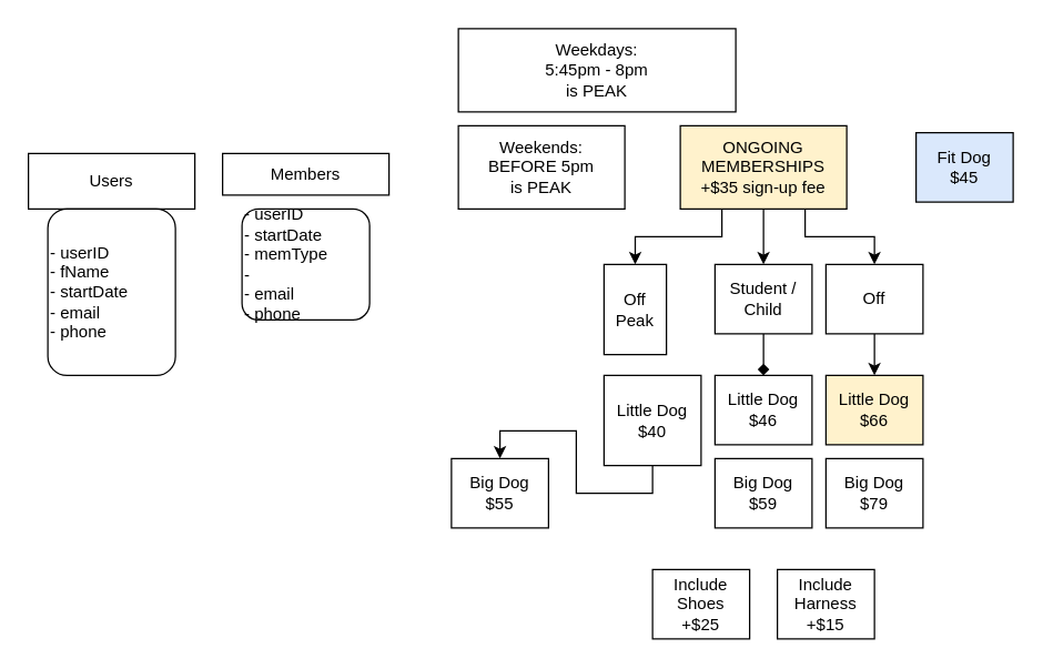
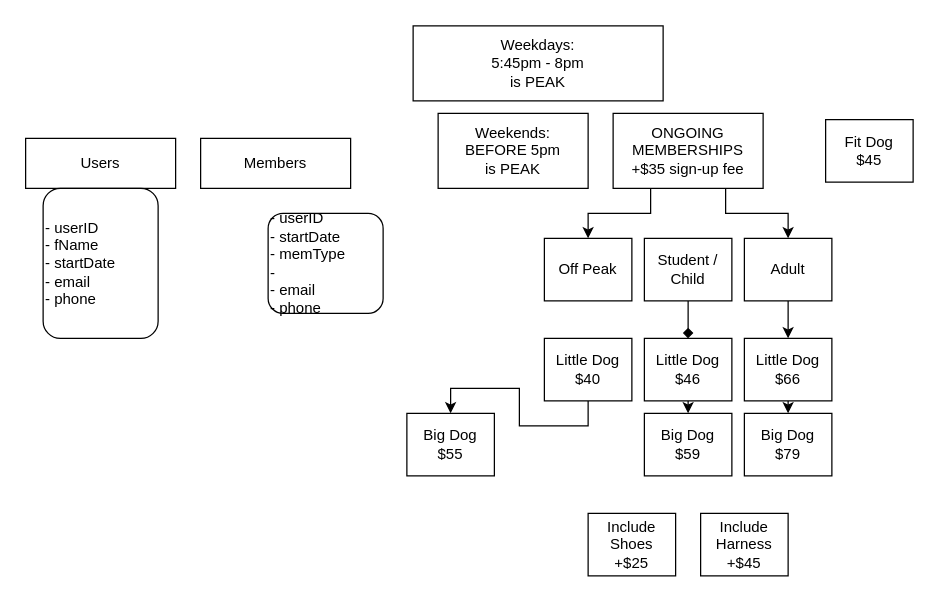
  <mxCell id="0" />
  <mxCell id="1" parent="0" />
  <mxCell id="2" value="Users" style="rounded=0;whiteSpace=wrap;html=1;" vertex="1" parent="1"><mxGeometry x="20" y="110" width="120" height="40" as="geometry" /></mxCell>
  <mxCell id="3" value="- userID&lt;br&gt;- fName&lt;br&gt;- startDate&lt;br&gt;- email&lt;br&gt;- phone" style="rounded=1;whiteSpace=wrap;html=1;align=left;" vertex="1" parent="1"><mxGeometry x="34" y="150" width="92" height="120" as="geometry" /></mxCell>
- <mxCell id="4" value="Members" style="rounded=0;whiteSpace=wrap;html=1;" vertex="1" parent="1"><mxGeometry x="160" y="110" width="120" height="30" as="geometry" /></mxCell>
- <mxCell id="5" value="- userID&lt;br&gt;- startDate&lt;br&gt;- memType&lt;br&gt;-&amp;nbsp;&lt;br&gt;- email&lt;br&gt;- phone" style="rounded=1;whiteSpace=wrap;html=1;align=left;" vertex="1" parent="1"><mxGeometry x="174" y="150" width="92" height="80" as="geometry" /></mxCell>
- <mxCell id="6" style="edgeStyle=orthogonalEdgeStyle;rounded=0;orthogonalLoop=1;jettySize=auto;html=1;exitX=0.5;exitY=1;exitDx=0;exitDy=0;entryX=0.5;entryY=0;entryDx=0;entryDy=0;" edge="1" parent="1" source="9" target="16"><mxGeometry relative="1" as="geometry" /></mxCell>
+ <mxCell id="4" value="Members" style="rounded=0;whiteSpace=wrap;html=1;" vertex="1" parent="1"><mxGeometry x="160" y="110" width="120" height="40" as="geometry" /></mxCell>
+ <mxCell id="5" value="- userID&lt;br&gt;- startDate&lt;br&gt;- memType&lt;br&gt;-&amp;nbsp;&lt;br&gt;- email&lt;br&gt;- phone" style="rounded=1;whiteSpace=wrap;html=1;align=left;" vertex="1" parent="1"><mxGeometry x="214" y="170" width="92" height="80" as="geometry" /></mxCell>
  <mxCell id="7" style="edgeStyle=orthogonalEdgeStyle;rounded=0;orthogonalLoop=1;jettySize=auto;html=1;exitX=0.75;exitY=1;exitDx=0;exitDy=0;entryX=0.5;entryY=0;entryDx=0;entryDy=0;" edge="1" parent="1" source="9" target="14"><mxGeometry relative="1" as="geometry" /></mxCell>
  <mxCell id="8" style="edgeStyle=orthogonalEdgeStyle;rounded=0;orthogonalLoop=1;jettySize=auto;html=1;exitX=0.25;exitY=1;exitDx=0;exitDy=0;entryX=0.5;entryY=0;entryDx=0;entryDy=0;" edge="1" parent="1" source="9" target="17"><mxGeometry relative="1" as="geometry" /></mxCell>
- <mxCell id="9" value="ONGOING MEMBERSHIPS&lt;br&gt;+$35 sign-up fee" style="whiteSpace=wrap;html=1;align=center;fillColor=#fff2cc;" vertex="1" parent="1"><mxGeometry x="490" y="90" width="120" height="60" as="geometry" /></mxCell>
+ <mxCell id="9" value="ONGOING MEMBERSHIPS&lt;br&gt;+$35 sign-up fee" style="whiteSpace=wrap;html=1;align=center;" vertex="1" parent="1"><mxGeometry x="490" y="90" width="120" height="60" as="geometry" /></mxCell>
  <mxCell id="10" value="Big Dog&lt;br&gt;$55" style="whiteSpace=wrap;html=1;align=center;" vertex="1" parent="1"><mxGeometry x="325" y="330" width="70" height="50" as="geometry" /></mxCell>
  <mxCell id="11" style="edgeStyle=orthogonalEdgeStyle;rounded=0;orthogonalLoop=1;jettySize=auto;html=1;exitX=0.5;exitY=1;exitDx=0;exitDy=0;entryX=0.5;entryY=0;entryDx=0;entryDy=0;" edge="1" parent="1" source="12" target="10"><mxGeometry relative="1" as="geometry" /></mxCell>
- <mxCell id="12" value="Little Dog&lt;br&gt;$40" style="whiteSpace=wrap;html=1;align=center;" vertex="1" parent="1"><mxGeometry x="435" y="270" width="70" height="65" as="geometry" /></mxCell>
+ <mxCell id="12" value="Little Dog&lt;br&gt;$40" style="whiteSpace=wrap;html=1;align=center;" vertex="1" parent="1"><mxGeometry x="435" y="270" width="70" height="50" as="geometry" /></mxCell>
  <mxCell id="13" style="edgeStyle=orthogonalEdgeStyle;rounded=0;orthogonalLoop=1;jettySize=auto;html=1;exitX=0.5;exitY=1;exitDx=0;exitDy=0;entryX=0.5;entryY=0;entryDx=0;entryDy=0;" edge="1" parent="1" source="14" target="26"><mxGeometry relative="1" as="geometry" /></mxCell>
- <mxCell id="14" value="Off" style="whiteSpace=wrap;html=1;align=center;" vertex="1" parent="1"><mxGeometry x="595" y="190" width="70" height="50" as="geometry" /></mxCell>
+ <mxCell id="14" value="Adult" style="whiteSpace=wrap;html=1;align=center;" vertex="1" parent="1"><mxGeometry x="595" y="190" width="70" height="50" as="geometry" /></mxCell>
  <mxCell id="15" style="edgeStyle=orthogonalEdgeStyle;rounded=0;orthogonalLoop=1;jettySize=auto;html=1;exitX=0.5;exitY=1;exitDx=0;exitDy=0;entryX=0.5;entryY=0;entryDx=0;entryDy=0;endArrow=diamond;" edge="1" parent="1" source="16" target="23"><mxGeometry relative="1" as="geometry" /></mxCell>
  <mxCell id="16" value="Student / Child" style="whiteSpace=wrap;html=1;align=center;" vertex="1" parent="1"><mxGeometry x="515" y="190" width="70" height="50" as="geometry" /></mxCell>
- <mxCell id="17" value="Off Peak" style="whiteSpace=wrap;html=1;align=center;" vertex="1" parent="1"><mxGeometry x="435" y="190" width="45" height="65" as="geometry" /></mxCell>
+ <mxCell id="17" value="Off Peak" style="whiteSpace=wrap;html=1;align=center;" vertex="1" parent="1"><mxGeometry x="435" y="190" width="70" height="50" as="geometry" /></mxCell>
  <mxCell id="18" value="Include Shoes&lt;br&gt;+$25" style="whiteSpace=wrap;html=1;align=center;" vertex="1" parent="1"><mxGeometry x="470" y="410" width="70" height="50" as="geometry" /></mxCell>
- <mxCell id="19" value="Include Harness&lt;br&gt;+$15" style="whiteSpace=wrap;html=1;align=center;" vertex="1" parent="1"><mxGeometry x="560" y="410" width="70" height="50" as="geometry" /></mxCell>
- <mxCell id="20" value="Fit Dog&lt;br&gt;$45" style="whiteSpace=wrap;html=1;align=center;fillColor=#dae8fc;" vertex="1" parent="1"><mxGeometry x="660" y="95" width="70" height="50" as="geometry" /></mxCell>
+ <mxCell id="19" value="Include Harness&lt;br&gt;+$45" style="whiteSpace=wrap;html=1;align=center;" vertex="1" parent="1"><mxGeometry x="560" y="410" width="70" height="50" as="geometry" /></mxCell>
+ <mxCell id="20" value="Fit Dog&lt;br&gt;$45" style="whiteSpace=wrap;html=1;align=center;" vertex="1" parent="1"><mxGeometry x="660" y="95" width="70" height="50" as="geometry" /></mxCell>
  <mxCell id="21" value="Big Dog&lt;br&gt;$59" style="whiteSpace=wrap;html=1;align=center;" vertex="1" parent="1"><mxGeometry x="515" y="330" width="70" height="50" as="geometry" /></mxCell>
+ <mxCell id="22" style="edgeStyle=orthogonalEdgeStyle;rounded=0;orthogonalLoop=1;jettySize=auto;html=1;exitX=0.5;exitY=1;exitDx=0;exitDy=0;entryX=0.5;entryY=0;entryDx=0;entryDy=0;" edge="1" parent="1" source="23" target="21"><mxGeometry relative="1" as="geometry" /></mxCell>
  <mxCell id="23" value="Little Dog&lt;br&gt;$46" style="whiteSpace=wrap;html=1;align=center;" vertex="1" parent="1"><mxGeometry x="515" y="270" width="70" height="50" as="geometry" /></mxCell>
  <mxCell id="24" value="Big Dog&lt;br&gt;$79" style="whiteSpace=wrap;html=1;align=center;" vertex="1" parent="1"><mxGeometry x="595" y="330" width="70" height="50" as="geometry" /></mxCell>
- <mxCell id="26" value="Little Dog&lt;br&gt;$66" style="whiteSpace=wrap;html=1;align=center;fillColor=#fff2cc;" vertex="1" parent="1"><mxGeometry x="595" y="270" width="70" height="50" as="geometry" /></mxCell>
+ <mxCell id="25" style="edgeStyle=orthogonalEdgeStyle;rounded=0;orthogonalLoop=1;jettySize=auto;html=1;exitX=0.5;exitY=1;exitDx=0;exitDy=0;entryX=0.5;entryY=0;entryDx=0;entryDy=0;" edge="1" parent="1" source="26" target="24"><mxGeometry relative="1" as="geometry" /></mxCell>
+ <mxCell id="26" value="Little Dog&lt;br&gt;$66" style="whiteSpace=wrap;html=1;align=center;" vertex="1" parent="1"><mxGeometry x="595" y="270" width="70" height="50" as="geometry" /></mxCell>
  <mxCell id="27" value="Weekdays:&lt;br&gt;5:45pm - 8pm&lt;br&gt;is PEAK&lt;br&gt;" style="whiteSpace=wrap;html=1;align=center;" vertex="1" parent="1"><mxGeometry x="330" y="20" width="200" height="60" as="geometry" /></mxCell>
- <mxCell id="28" value="Weekends:&lt;br&gt;BEFORE 5pm&lt;br&gt;is PEAK&lt;br&gt;" style="whiteSpace=wrap;html=1;align=center;" vertex="1" parent="1"><mxGeometry x="330" y="90" width="120" height="60" as="geometry" /></mxCell>
+ <mxCell id="28" value="Weekends:&lt;br&gt;BEFORE 5pm&lt;br&gt;is PEAK&lt;br&gt;" style="whiteSpace=wrap;html=1;align=center;" vertex="1" parent="1"><mxGeometry x="350" y="90" width="120" height="60" as="geometry" /></mxCell>
